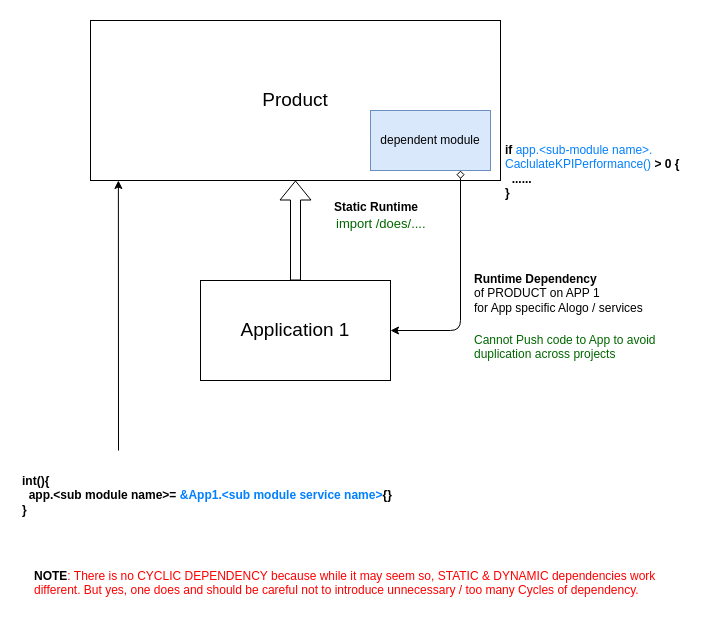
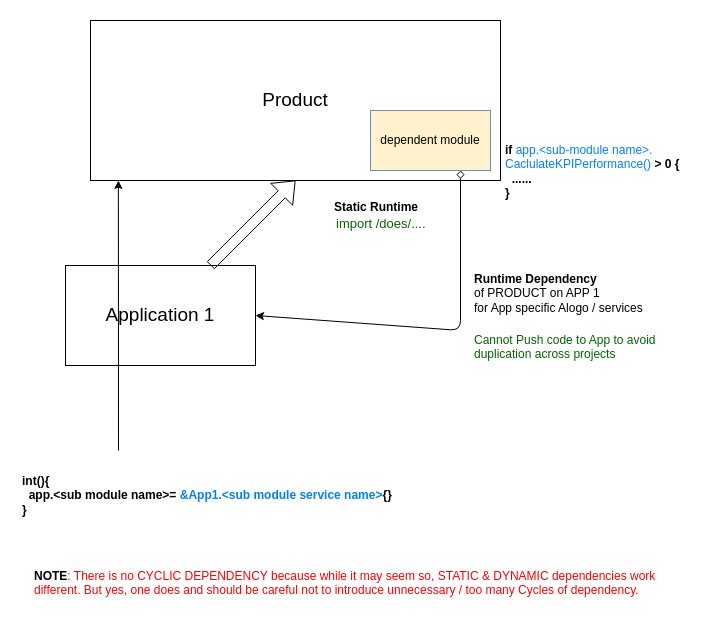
  <mxCell id="0" />
  <mxCell id="1" parent="0" />
  <mxCell id="2" value="&lt;font style=&quot;font-size: 19px&quot;&gt;Product&lt;/font&gt;" style="rounded=0;whiteSpace=wrap;html=1;fillColor=none;" vertex="1" parent="1"><mxGeometry x="90" y="20" width="410" height="160" as="geometry" /></mxCell>
- <mxCell id="3" value="&lt;font style=&quot;font-size: 19px&quot;&gt;Application 1&lt;br&gt;&lt;/font&gt;" style="rounded=0;whiteSpace=wrap;html=1;fillColor=none;" vertex="1" parent="1"><mxGeometry x="200" y="280" width="190" height="100" as="geometry" /></mxCell>
+ <mxCell id="3" value="&lt;font style=&quot;font-size: 19px&quot;&gt;Application 1&lt;br&gt;&lt;/font&gt;" style="rounded=0;whiteSpace=wrap;html=1;fillColor=none;" vertex="1" parent="1"><mxGeometry x="65" y="265" width="190" height="100" as="geometry" /></mxCell>
  <mxCell id="4" value="" style="shape=flexArrow;endArrow=classic;html=1;entryX=0.5;entryY=1;entryDx=0;entryDy=0;" edge="1" parent="1" source="3" target="2"><mxGeometry width="50" height="50" relative="1" as="geometry"><mxPoint x="200" y="450" as="sourcePoint" /><mxPoint x="250" y="400" as="targetPoint" /></mxGeometry></mxCell>
  <mxCell id="5" value="&lt;font color=&quot;#006600&quot; style=&quot;font-size: 13px&quot;&gt;import /does/....&lt;/font&gt;" style="text;html=1;resizable=0;points=[];autosize=1;align=left;verticalAlign=top;spacingTop=-4;" vertex="1" parent="1"><mxGeometry x="334" y="213" width="120" height="20" as="geometry" /></mxCell>
- <mxCell id="6" value="dependent module" style="rounded=0;whiteSpace=wrap;html=1;fillColor=#dae8fc;strokeColor=#6c8ebf;" vertex="1" parent="1"><mxGeometry x="370" y="110" width="120" height="60" as="geometry" /></mxCell>
+ <mxCell id="6" value="dependent module" style="rounded=0;whiteSpace=wrap;html=1;fillColor=#fff2cc;strokeColor=#6c8ebf;" vertex="1" parent="1"><mxGeometry x="370" y="110" width="120" height="60" as="geometry" /></mxCell>
  <mxCell id="7" value="" style="endArrow=diamond;html=1;exitX=1;exitY=0.5;exitDx=0;exitDy=0;entryX=0.75;entryY=1;entryDx=0;entryDy=0;startArrow=classic;startFill=1;endFill=0;" edge="1" parent="1" source="3" target="6"><mxGeometry width="50" height="50" relative="1" as="geometry"><mxPoint x="100" y="450" as="sourcePoint" /><mxPoint x="150" y="400" as="targetPoint" /><Array as="points"><mxPoint x="460" y="330" /></Array></mxGeometry></mxCell>
  <mxCell id="8" value="&lt;b&gt;Runtime Dependency &lt;/b&gt;&lt;br&gt;of PRODUCT on APP 1&lt;br&gt;for App specific Alogo / services" style="text;html=1;resizable=0;points=[];autosize=1;align=left;verticalAlign=top;spacingTop=-4;" vertex="1" parent="1"><mxGeometry x="472" y="269" width="190" height="40" as="geometry" /></mxCell>
  <mxCell id="9" value="&lt;b&gt;if &lt;/b&gt;&lt;font color=&quot;#007fff&quot;&gt;app.&amp;lt;sub-module name&amp;gt;.&lt;br&gt;CaclulateKPIPerformance() &lt;/font&gt;&lt;b&gt;&amp;gt; 0 {&lt;/b&gt;&lt;br&gt;&lt;b&gt;&amp;nbsp; ......&lt;/b&gt;&lt;br&gt;&lt;b&gt;}&lt;/b&gt;" style="text;html=1;resizable=0;points=[];autosize=1;align=left;verticalAlign=top;spacingTop=-4;" vertex="1" parent="1"><mxGeometry x="503" y="140" width="190" height="60" as="geometry" /></mxCell>
  <mxCell id="10" value="&lt;b&gt;int(){&lt;br&gt;&amp;nbsp; app.&amp;lt;sub module name&amp;gt;= &lt;font color=&quot;#007fff&quot;&gt;&amp;amp;App1.&amp;lt;sub module service name&amp;gt;&lt;/font&gt;{}&lt;br&gt;}&lt;br&gt;&lt;/b&gt;" style="text;html=1;resizable=0;points=[];autosize=1;align=left;verticalAlign=top;spacingTop=-4;" vertex="1" parent="1"><mxGeometry x="20" y="471" width="390" height="40" as="geometry" /></mxCell>
  <mxCell id="11" value="" style="endArrow=classic;html=1;entryX=0.068;entryY=1;entryDx=0;entryDy=0;entryPerimeter=0;" edge="1" parent="1" target="2"><mxGeometry width="50" height="50" relative="1" as="geometry"><mxPoint x="118" y="450" as="sourcePoint" /><mxPoint x="70" y="510" as="targetPoint" /></mxGeometry></mxCell>
  <mxCell id="12" value="Cannot Push code to App to avoid&lt;br&gt;duplication across projects" style="text;html=1;resizable=0;points=[];autosize=1;align=left;verticalAlign=top;spacingTop=-4;fontColor=#006600;" vertex="1" parent="1"><mxGeometry x="472" y="330" width="200" height="30" as="geometry" /></mxCell>
  <mxCell id="13" value="&lt;b&gt;&lt;font color=&quot;#000000&quot;&gt;Static Runtime&lt;/font&gt;&lt;/b&gt;" style="text;html=1;resizable=0;points=[];autosize=1;align=left;verticalAlign=top;spacingTop=-4;fontColor=#006600;" vertex="1" parent="1"><mxGeometry x="332" y="197" width="120" height="20" as="geometry" /></mxCell>
  <mxCell id="14" value="&lt;b&gt;&lt;font color=&quot;#000000&quot;&gt;NOTE&lt;/font&gt;&lt;/b&gt;&lt;font color=&quot;#ff0000&quot;&gt;: There is no CYCLIC DEPENDENCY because while it may seem so, STATIC &amp;amp; DYNAMIC dependencies work&lt;/font&gt;&lt;br&gt;&lt;font color=&quot;#ff0000&quot;&gt;different. But yes, one does and should be careful not to introduce unnecessary / too many Cycles of dependency.&lt;/font&gt;" style="text;html=1;resizable=0;points=[];autosize=1;align=left;verticalAlign=top;spacingTop=-4;fontColor=#006600;" vertex="1" parent="1"><mxGeometry x="32" y="566" width="640" height="30" as="geometry" /></mxCell>
